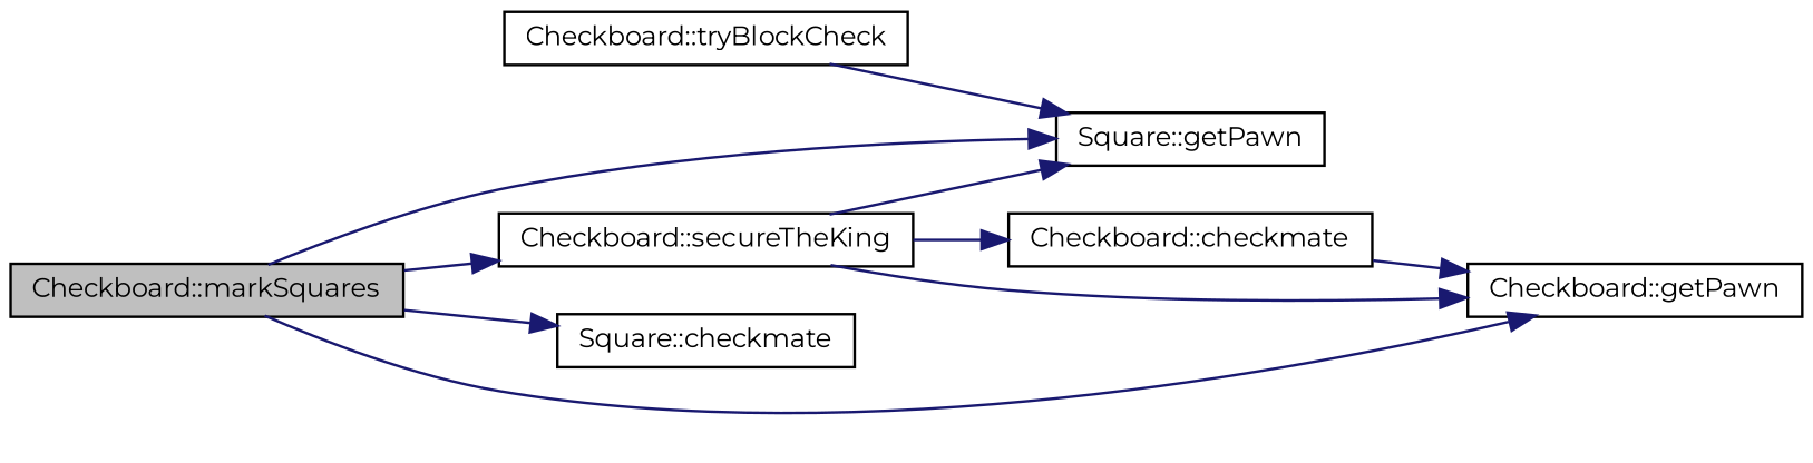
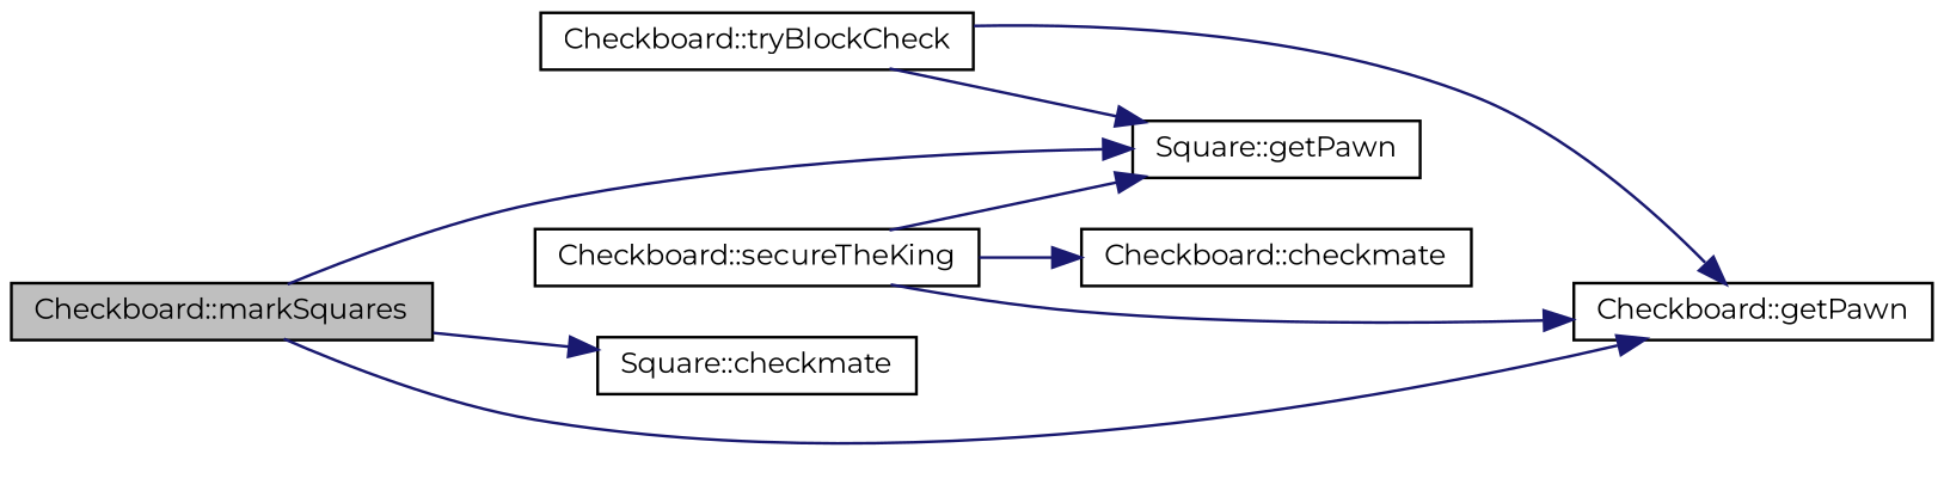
  digraph {
    fontname=Montserrat
    rankdir=LR
    node [color=black fontname=Montserrat fontsize=10 shape=record]
    edge [color=midnightblue fontname=Montserrat fontsize=10 labelfontname=Helvetica labelfontsize=10 style=solid]
    n1 [fillcolor=grey75 fontcolor=black height=0.2 label="Checkboard::markSquares" style=filled width=0.4]
    n2 [height=0.2 label="Square::getPawn" width=0.4]
    n3 [height=0.2 label="Checkboard::getPawn" width=0.4]
    n4 [height=0.2 label="Square::checkmate" width=0.4]
    n5 [height=0.2 label="Checkboard::secureTheKing" width=0.4]
    n6 [height=0.2 label="Checkboard::checkmate" width=0.4]
    n7 [height=0.2 label="Checkboard::tryBlockCheck" width=0.4]
    n1 -> n2
    n1 -> n3
    n1 -> n4
-   n1 -> n5
    n5 -> n2
    n5 -> n3
    n5 -> n6
    n7 -> n2
-   n6 -> n3
+   n7 -> n3
  }
